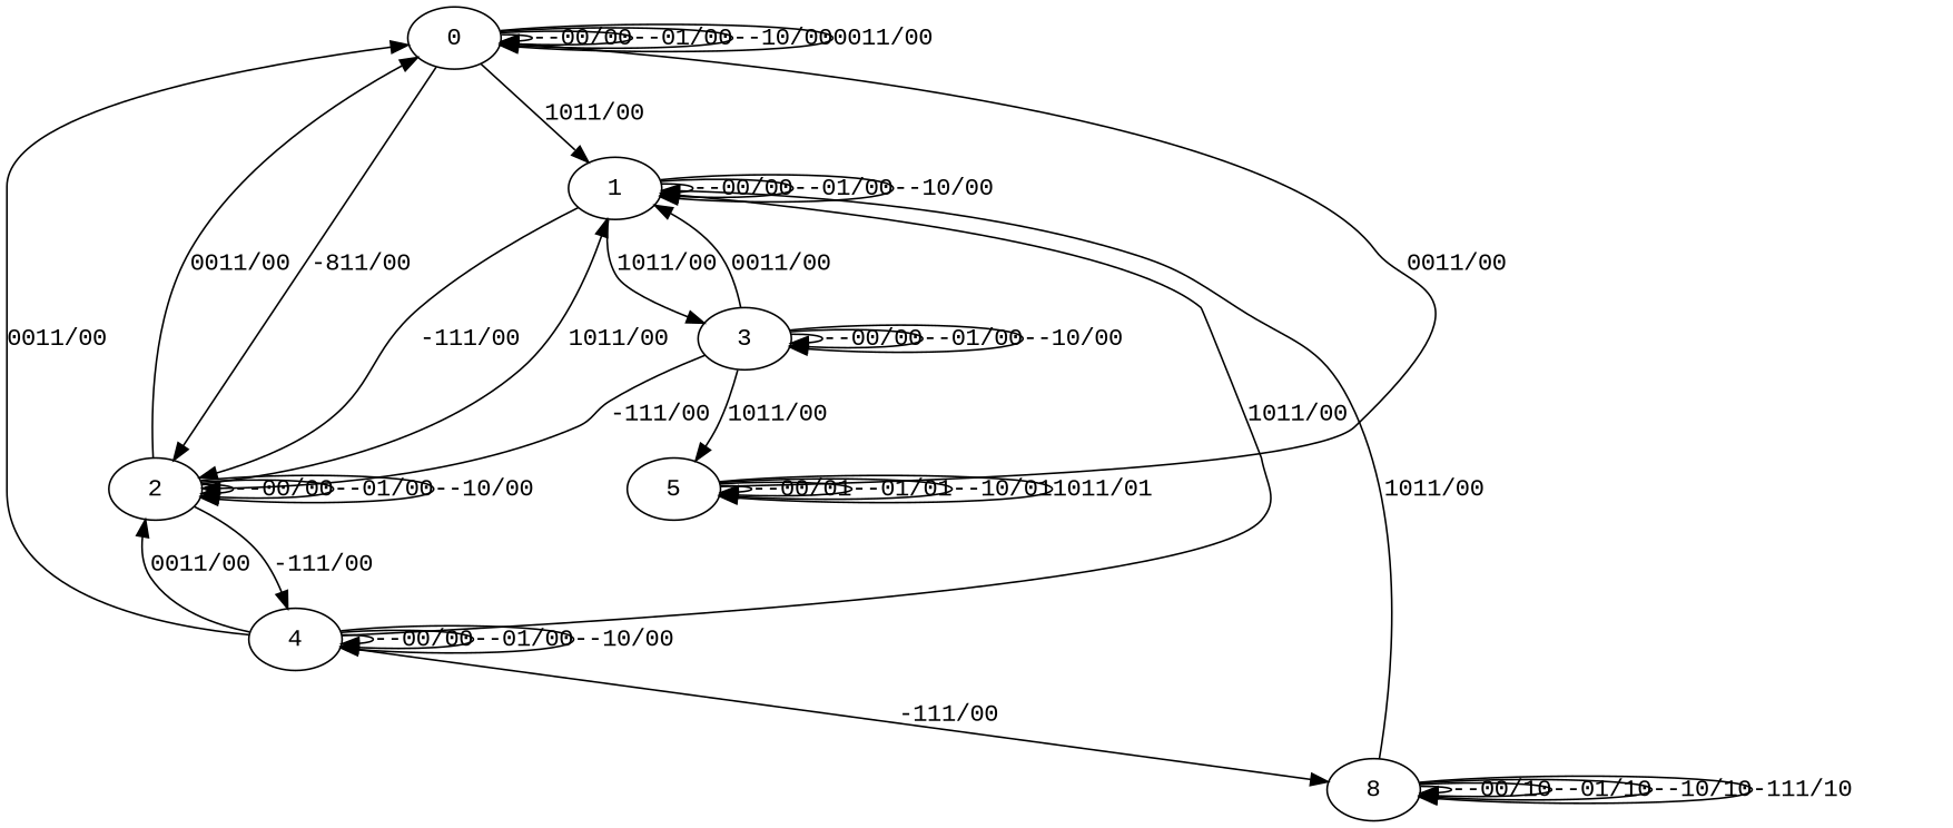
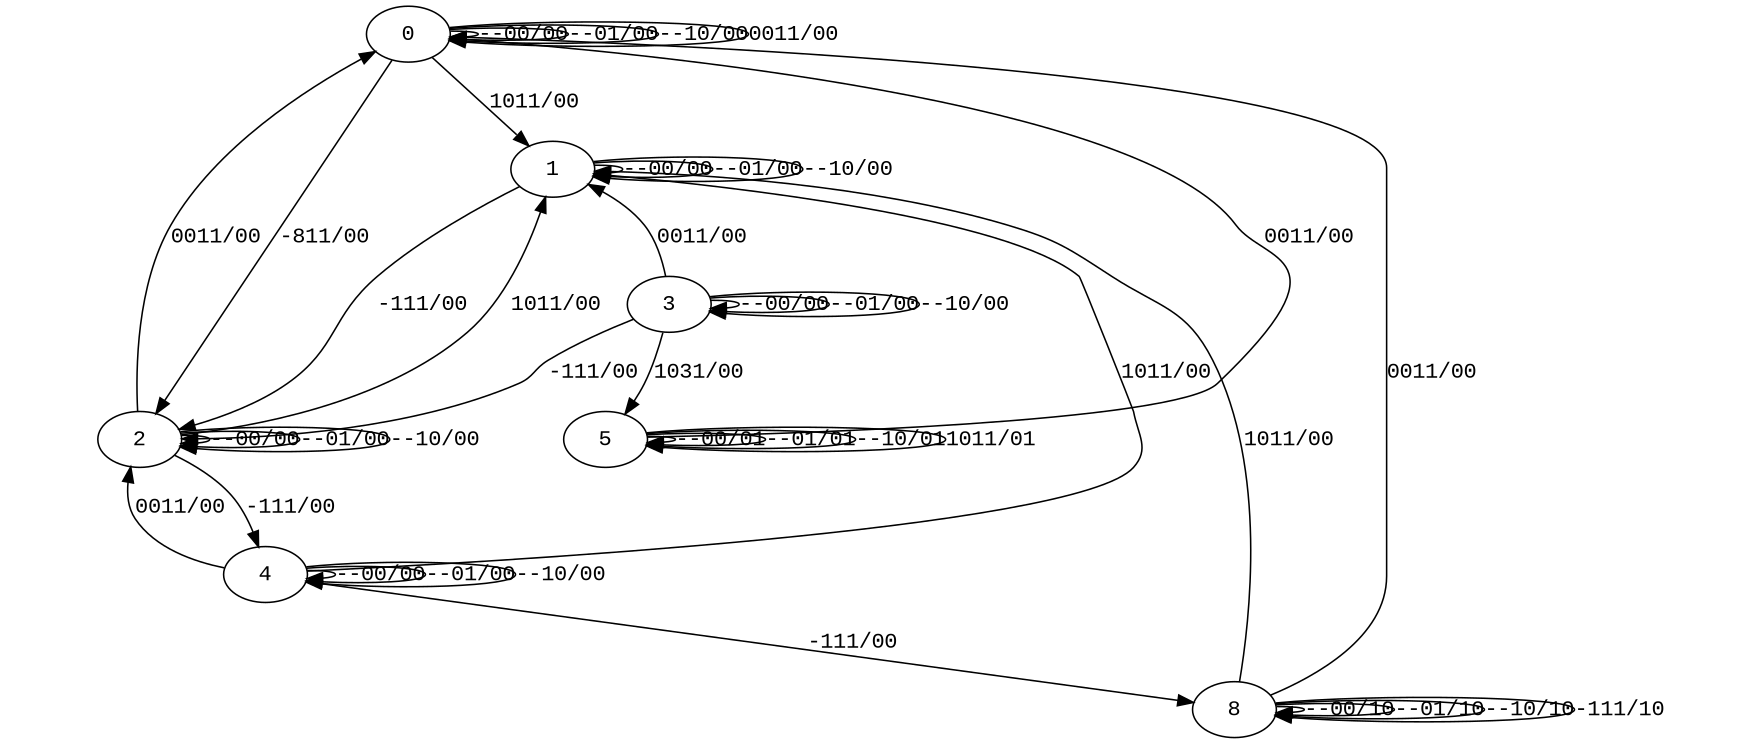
  digraph {
    fontname="Liberation Mono"
    node [fontname="Liberation Mono"]
    edge [fontname="Liberation Mono"]
    0
    1
    2
    3
    4
    5
    n7 [label=8]
    0 -> 0 [label="--00/00"]
    0 -> 0 [label="--01/00"]
    0 -> 0 [label="--10/00"]
    0 -> 0 [label="0011/00"]
    0 -> 1 [label="1011/00"]
    0 -> 2 [label="-811/00"]
    1 -> 1 [label="--00/00"]
    1 -> 1 [label="--01/00"]
    1 -> 1 [label="--10/00"]
    1 -> 2 [label="-111/00"]
-   1 -> 3 [label="1011/00"]
    2 -> 0 [label="0011/00"]
    2 -> 1 [label="1011/00"]
    2 -> 2 [label="--00/00"]
    2 -> 2 [label="--01/00"]
    2 -> 2 [label="--10/00"]
    2 -> 4 [label="-111/00"]
    3 -> 1 [label="0011/00"]
    3 -> 2 [label="-111/00"]
    3 -> 3 [label="--00/00"]
    3 -> 3 [label="--01/00"]
    3 -> 3 [label="--10/00"]
-   3 -> 5 [label="1011/00"]
+   3 -> 5 [label="1031/00"]
    4 -> 1 [label="1011/00"]
    4 -> 2 [label="0011/00"]
    4 -> 4 [label="--00/00"]
    4 -> 4 [label="--01/00"]
    4 -> 4 [label="--10/00"]
    4 -> n7 [label="-111/00"]
    5 -> 0 [label="0011/00"]
    5 -> 5 [label="--00/01"]
    5 -> 5 [label="--01/01"]
    5 -> 5 [label="--10/01"]
    5 -> 5 [label="1011/01"]
-   4 -> 0 [label="0011/00"]
+   n7 -> 0 [label="0011/00"]
    n7 -> 1 [label="1011/00"]
    n7 -> n7 [label="--00/10"]
    n7 -> n7 [label="--01/10"]
    n7 -> n7 [label="--10/10"]
    n7 -> n7 [label="-111/10"]
  }
